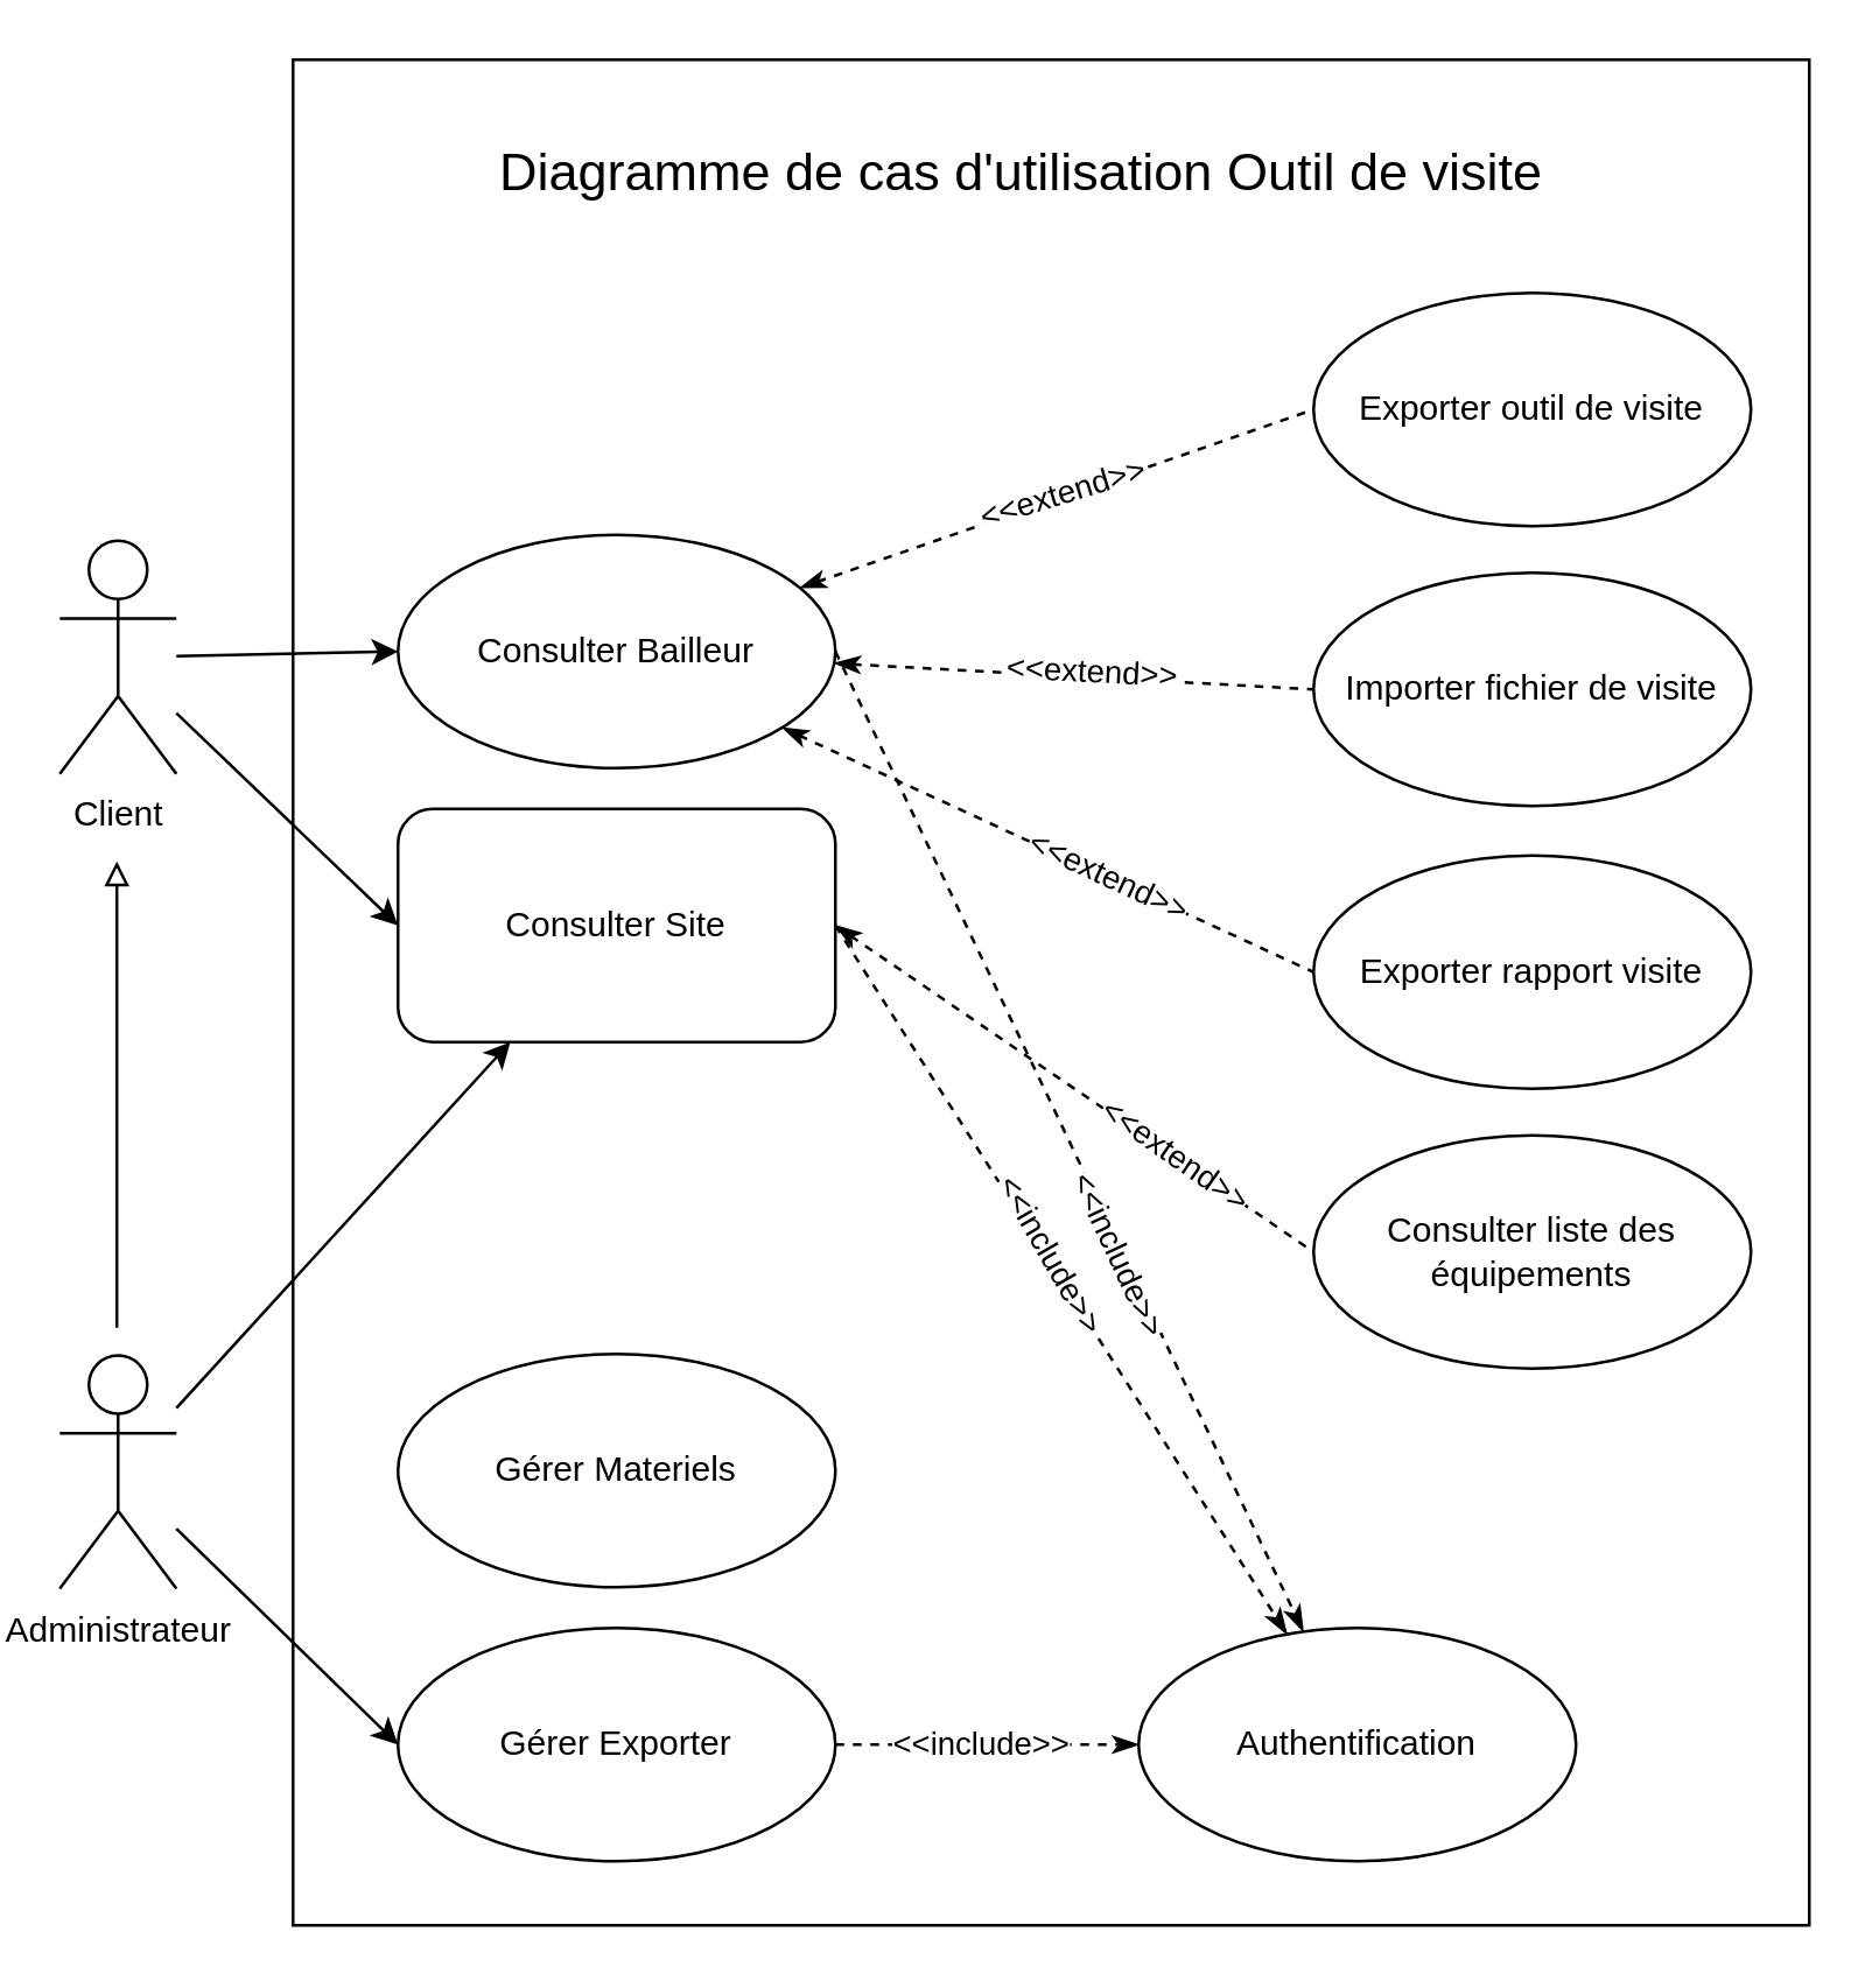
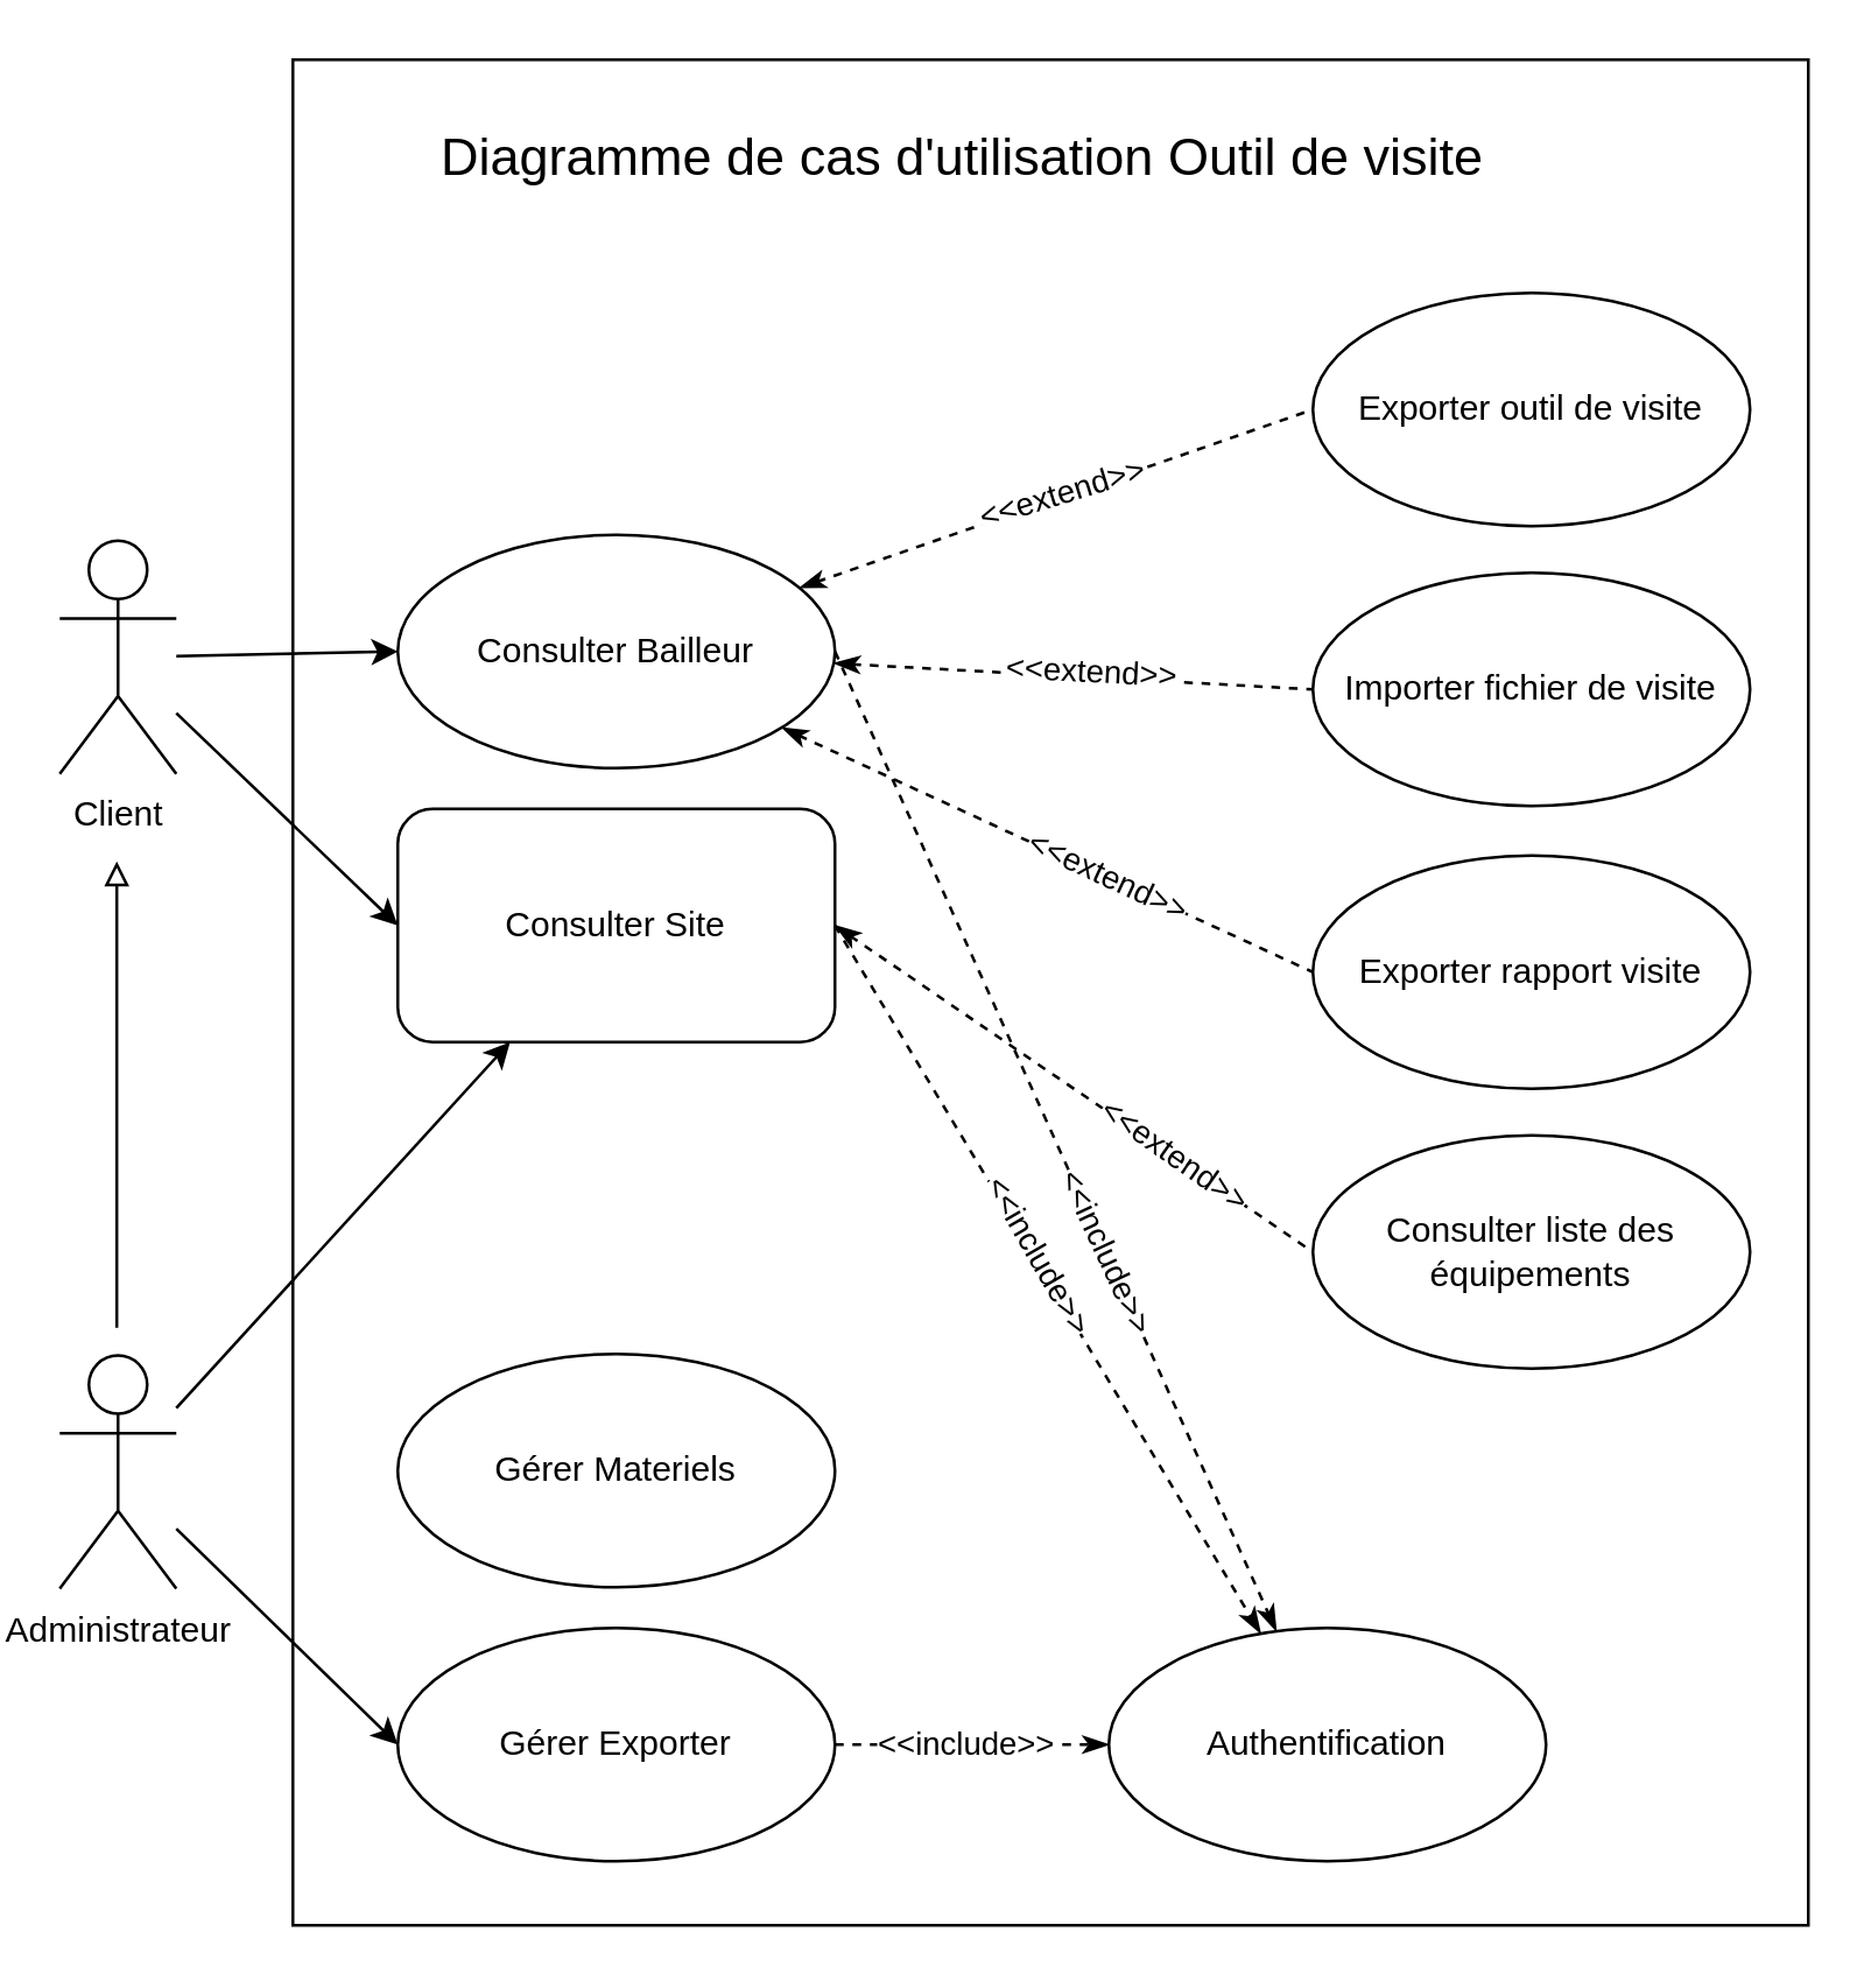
  <mxCell id="0" />
  <mxCell id="1" parent="0" />
  <mxCell id="2" value="" style="rounded=0;whiteSpace=wrap;html=1;" parent="1" vertex="1"><mxGeometry x="100" y="20" width="520" height="640" as="geometry" /></mxCell>
  <mxCell id="3" style="rounded=0;orthogonalLoop=1;jettySize=auto;html=1;" parent="1" source="5" target="22" edge="1"><mxGeometry relative="1" as="geometry" /></mxCell>
  <mxCell id="4" style="rounded=0;orthogonalLoop=1;jettySize=auto;html=1;entryX=0;entryY=0.5;entryDx=0;entryDy=0;" parent="1" source="5" target="26" edge="1"><mxGeometry relative="1" as="geometry" /></mxCell>
  <mxCell id="5" value="Administrateur" style="shape=umlActor;verticalLabelPosition=bottom;verticalAlign=top;html=1;aspect=fixed;" parent="1" vertex="1"><mxGeometry x="20" y="464.5" width="40" height="80" as="geometry" /></mxCell>
  <mxCell id="6" style="rounded=0;orthogonalLoop=1;jettySize=auto;html=1;entryX=0;entryY=0.5;entryDx=0;entryDy=0;" parent="1" source="8" target="19" edge="1"><mxGeometry relative="1" as="geometry" /></mxCell>
  <mxCell id="7" style="rounded=0;orthogonalLoop=1;jettySize=auto;html=1;entryX=0;entryY=0.5;entryDx=0;entryDy=0;" parent="1" source="8" target="22" edge="1"><mxGeometry relative="1" as="geometry" /></mxCell>
  <mxCell id="8" value="&lt;div&gt;Client&lt;/div&gt;" style="shape=umlActor;verticalLabelPosition=bottom;verticalAlign=top;html=1;aspect=fixed;" parent="1" vertex="1"><mxGeometry x="20" y="185" width="40" height="80" as="geometry" /></mxCell>
  <mxCell id="9" style="rounded=0;orthogonalLoop=1;jettySize=auto;html=1;entryX=0;entryY=0.5;entryDx=0;entryDy=0;endArrow=none;endFill=0;startArrow=classicThin;startFill=1;dashed=1;" parent="1" source="19" target="33" edge="1"><mxGeometry relative="1" as="geometry" /></mxCell>
  <mxCell id="10" value="&amp;lt;&amp;lt;extend&amp;gt;&amp;gt;" style="edgeLabel;html=1;align=center;verticalAlign=middle;resizable=0;points=[];rotation=-17;" parent="9" vertex="1" connectable="0"><mxGeometry x="0.015" y="1" relative="1" as="geometry"><mxPoint as="offset" /></mxGeometry></mxCell>
  <mxCell id="11" style="rounded=0;orthogonalLoop=1;jettySize=auto;html=1;entryX=0;entryY=0.5;entryDx=0;entryDy=0;endArrow=none;endFill=0;startArrow=classicThin;startFill=1;dashed=1;" parent="1" source="19" target="34" edge="1"><mxGeometry relative="1" as="geometry" /></mxCell>
  <mxCell id="12" value="&amp;lt;&amp;lt;extend&amp;gt;&amp;gt;" style="edgeLabel;html=1;align=center;verticalAlign=middle;resizable=0;points=[];rotation=3;" parent="11" vertex="1" connectable="0"><mxGeometry x="0.072" y="2" relative="1" as="geometry"><mxPoint as="offset" /></mxGeometry></mxCell>
  <mxCell id="13" style="rounded=0;orthogonalLoop=1;jettySize=auto;html=1;entryX=0;entryY=0.5;entryDx=0;entryDy=0;exitX=1;exitY=0.5;exitDx=0;exitDy=0;endArrow=none;endFill=0;startArrow=classicThin;startFill=1;dashed=1;" parent="1" source="22" target="32" edge="1"><mxGeometry relative="1" as="geometry" /></mxCell>
  <mxCell id="14" value="&amp;lt;&amp;lt;extend&amp;gt;&amp;gt;" style="edgeLabel;html=1;align=center;verticalAlign=middle;resizable=0;points=[];rotation=35;" parent="13" vertex="1" connectable="0"><mxGeometry x="0.089" relative="1" as="geometry"><mxPoint x="28" y="17" as="offset" /></mxGeometry></mxCell>
  <mxCell id="15" style="rounded=0;orthogonalLoop=1;jettySize=auto;html=1;entryX=0;entryY=0.5;entryDx=0;entryDy=0;endArrow=none;endFill=0;startArrow=classicThin;startFill=1;dashed=1;" parent="1" source="19" target="31" edge="1"><mxGeometry relative="1" as="geometry" /></mxCell>
  <mxCell id="16" value="&amp;lt;&amp;lt;extend&amp;gt;&amp;gt;" style="edgeLabel;html=1;align=center;verticalAlign=middle;resizable=0;points=[];rotation=25;" parent="15" vertex="1" connectable="0"><mxGeometry x="0.167" y="1" relative="1" as="geometry"><mxPoint x="5" y="2" as="offset" /></mxGeometry></mxCell>
  <mxCell id="17" style="rounded=0;orthogonalLoop=1;jettySize=auto;html=1;dashed=1;endArrow=classicThin;endFill=1;exitX=1;exitY=0.5;exitDx=0;exitDy=0;" parent="1" source="19" target="29" edge="1"><mxGeometry relative="1" as="geometry" /></mxCell>
  <mxCell id="18" value="&amp;lt;&amp;lt;include&amp;gt;&amp;gt;" style="edgeLabel;html=1;align=center;verticalAlign=middle;resizable=0;points=[];rotation=65;" parent="17" vertex="1" connectable="0"><mxGeometry relative="1" as="geometry"><mxPoint x="18" y="38" as="offset" /></mxGeometry></mxCell>
  <mxCell id="19" value="Consulter Bailleur" style="ellipse;whiteSpace=wrap;html=1;" parent="1" vertex="1"><mxGeometry x="136" y="183" width="150" height="80" as="geometry" /></mxCell>
  <mxCell id="20" style="rounded=0;orthogonalLoop=1;jettySize=auto;html=1;dashed=1;endArrow=classicThin;endFill=1;exitX=1;exitY=0.5;exitDx=0;exitDy=0;" parent="1" source="22" target="29" edge="1"><mxGeometry relative="1" as="geometry" /></mxCell>
  <mxCell id="21" value="&amp;lt;&amp;lt;include&amp;gt;&amp;gt;" style="edgeLabel;html=1;align=center;verticalAlign=middle;resizable=0;points=[];rotation=60;" parent="20" vertex="1" connectable="0"><mxGeometry relative="1" as="geometry"><mxPoint x="-3" y="-9" as="offset" /></mxGeometry></mxCell>
  <mxCell id="22" value="Consulter Site" style="whiteSpace=wrap;html=1;rounded=1;" parent="1" vertex="1"><mxGeometry x="136" y="277" width="150" height="80" as="geometry" /></mxCell>
  <mxCell id="23" style="rounded=0;orthogonalLoop=1;jettySize=auto;html=1;endArrow=block;endFill=0;" parent="1" edge="1"><mxGeometry relative="1" as="geometry"><mxPoint x="39.58" y="455" as="sourcePoint" /><mxPoint x="39.58" y="295" as="targetPoint" /></mxGeometry></mxCell>
  <mxCell id="24" style="rounded=0;orthogonalLoop=1;jettySize=auto;html=1;dashed=1;endArrow=classicThin;endFill=1;exitX=1;exitY=0.5;exitDx=0;exitDy=0;" parent="1" source="26" target="29" edge="1"><mxGeometry relative="1" as="geometry" /></mxCell>
  <mxCell id="25" value="&amp;lt;&amp;lt;include&amp;gt;&amp;gt;" style="edgeLabel;html=1;align=center;verticalAlign=middle;resizable=0;points=[];rotation=0;" parent="24" vertex="1" connectable="0"><mxGeometry relative="1" as="geometry"><mxPoint x="-3" y="-1" as="offset" /></mxGeometry></mxCell>
  <mxCell id="26" value="Gérer Exporter" style="ellipse;whiteSpace=wrap;html=1;" parent="1" vertex="1"><mxGeometry x="136" y="558" width="150" height="80" as="geometry" /></mxCell>
  <mxCell id="27" value="Gérer Materiels" style="ellipse;whiteSpace=wrap;html=1;" parent="1" vertex="1"><mxGeometry x="136" y="464" width="150" height="80" as="geometry" /></mxCell>
  <mxCell id="28" style="edgeStyle=orthogonalEdgeStyle;rounded=0;orthogonalLoop=1;jettySize=auto;html=1;exitX=0.5;exitY=1;exitDx=0;exitDy=0;" parent="1" source="27" target="27" edge="1"><mxGeometry relative="1" as="geometry" /></mxCell>
- <mxCell id="29" value="Authentification" style="ellipse;whiteSpace=wrap;html=1;container=0;" parent="1" vertex="1"><mxGeometry x="390" y="558" width="150" height="80" as="geometry" /></mxCell>
+ <mxCell id="29" value="Authentification" style="ellipse;whiteSpace=wrap;html=1;container=0;" parent="1" vertex="1"><mxGeometry x="380" y="558" width="150" height="80" as="geometry" /></mxCell>
  <mxCell id="30" value="" style="group;flipH=1;" parent="1" vertex="1" connectable="0"><mxGeometry x="450" y="100" width="150" height="369" as="geometry" /></mxCell>
  <mxCell id="31" value="Exporter rapport visite" style="ellipse;whiteSpace=wrap;html=1;container=0;" parent="30" vertex="1"><mxGeometry y="193" width="150" height="80" as="geometry" /></mxCell>
  <mxCell id="32" value="Consulter liste des équipements" style="ellipse;whiteSpace=wrap;html=1;container=0;" parent="30" vertex="1"><mxGeometry y="289" width="150" height="80" as="geometry" /></mxCell>
  <mxCell id="33" value="Exporter outil de visite" style="ellipse;whiteSpace=wrap;html=1;container=0;" parent="30" vertex="1"><mxGeometry width="150" height="80" as="geometry" /></mxCell>
  <mxCell id="34" value="Importer fichier de visite" style="ellipse;whiteSpace=wrap;html=1;container=0;" parent="30" vertex="1"><mxGeometry y="96" width="150" height="80" as="geometry" /></mxCell>
- <mxCell id="35" value="Diagramme de cas d'utilisation Outil de visite" style="text;html=1;align=center;verticalAlign=middle;whiteSpace=wrap;rounded=0;fontSize=18;" parent="1" vertex="1"><mxGeometry x="165" y="40" width="370" height="38" as="geometry" /></mxCell>
+ <mxCell id="35" value="Diagramme de cas d'utilisation Outil de visite" style="text;html=1;align=center;verticalAlign=middle;whiteSpace=wrap;rounded=0;fontSize=18;" parent="1" vertex="1"><mxGeometry x="145" y="35" width="370" height="38" as="geometry" /></mxCell>
